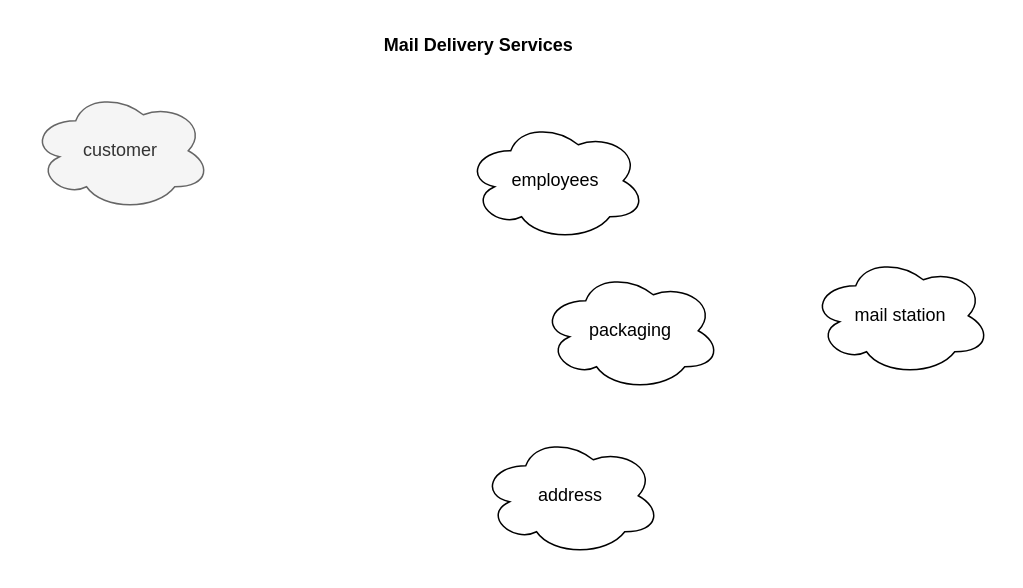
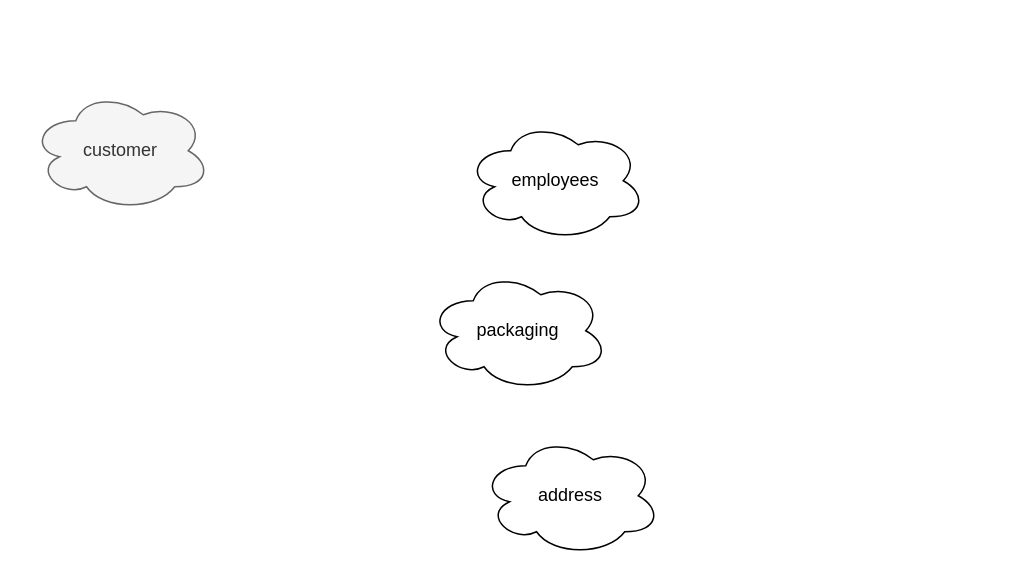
  <mxCell id="0" />
  <mxCell id="1" parent="0" />
  <mxCell id="2" value="customer" style="ellipse;shape=cloud;whiteSpace=wrap;html=1;fillColor=#f5f5f5;strokeColor=#666666;fontColor=#333333;fontStyle=0" parent="1" vertex="1"><mxGeometry x="20" y="60" width="120" height="80" as="geometry" /></mxCell>
- <mxCell id="3" value="Mail Delivery Services&amp;nbsp;" style="text;html=1;align=center;verticalAlign=middle;resizable=0;points=[];autosize=1;fontStyle=1" parent="1" vertex="1"><mxGeometry x="245" y="20" width="150" height="20" as="geometry" /></mxCell>
  <mxCell id="4" value="employees" style="ellipse;shape=cloud;whiteSpace=wrap;html=1;" parent="1" vertex="1"><mxGeometry x="310" y="80" width="120" height="80" as="geometry" /></mxCell>
- <mxCell id="5" value="mail station" style="ellipse;shape=cloud;whiteSpace=wrap;html=1;" parent="1" vertex="1"><mxGeometry x="540" y="170" width="120" height="80" as="geometry" /></mxCell>
  <mxCell id="6" value="address" style="ellipse;shape=cloud;whiteSpace=wrap;html=1;" parent="1" vertex="1"><mxGeometry x="320" y="290" width="120" height="80" as="geometry" /></mxCell>
- <mxCell id="7" value="packaging" style="ellipse;shape=cloud;whiteSpace=wrap;html=1;" parent="1" vertex="1"><mxGeometry x="360" y="180" width="120" height="80" as="geometry" /></mxCell>
+ <mxCell id="7" value="packaging" style="ellipse;shape=cloud;whiteSpace=wrap;html=1;" parent="1" vertex="1"><mxGeometry x="285" y="180" width="120" height="80" as="geometry" /></mxCell>
